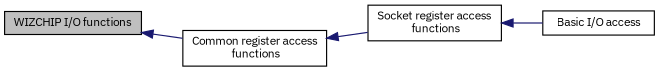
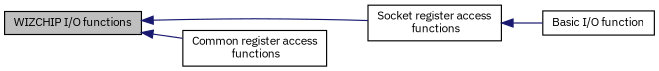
  digraph {
    fontname="IBM Plex Sans"
    rankdir=LR
    node [color=black fillcolor=white fontname="IBM Plex Sans" fontsize=10 shape=record style=filled]
    edge [color=midnightblue dir=back fontname="IBM Plex Sans" fontsize=10 labelfontname=Helvetica labelfontsize=10 shape=plaintext style=solid]
    n1 [fillcolor=grey75 fontcolor=black height=0.2 label="WIZCHIP I/O functions" width=0.4]
    n2 [height=0.2 label="Socket register access\l functions" width=0.4]
    n3 [height=0.2 label="Common register access\l functions" width=0.4]
-   n4 [height=0.2 label="Basic I/O access" width=0.4]
-   n3 -> n2
+   n4 [height=0.2 label="Basic I/O function" width=0.4]
+   n1 -> n2
    n1 -> n3
    n2 -> n4
  }
